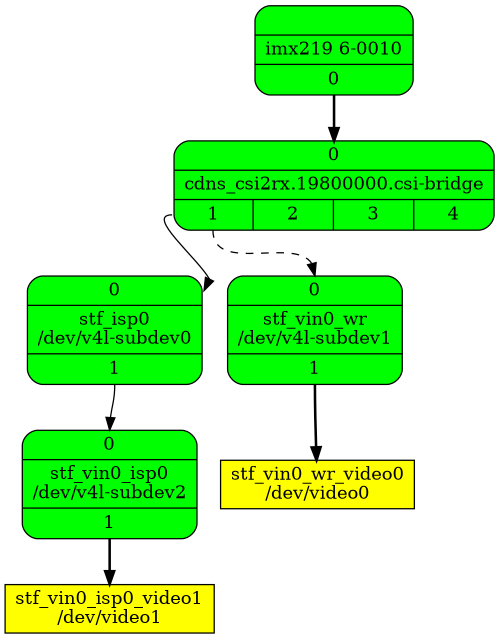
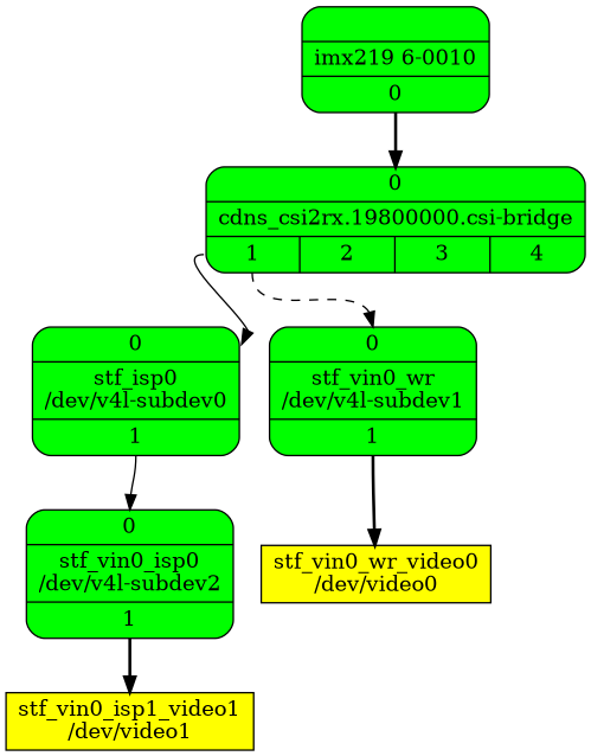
  digraph {
    rankdir=TB
    node [fillcolor=green shape=Mrecord style=filled]
    edge [headport=port0 tailport=port1 style=bold]
    n1 [label="{{<port0> 0} | stf_isp0\n/dev/v4l-subdev0 | {<port1> 1}}"]
    n2 [label="{{<port0> 0} | stf_vin0_isp0\n/dev/v4l-subdev2 | {<port1> 1}}"]
-   n3 [fillcolor=yellow label="stf_vin0_isp0_video1\n/dev/video1" shape=box]
+   n3 [fillcolor=yellow label="stf_vin0_isp1_video1\n/dev/video1" shape=box]
    n4 [label="{{<port0> 0} | stf_vin0_wr\n/dev/v4l-subdev1 | {<port1> 1}}"]
    n5 [fillcolor=yellow label="stf_vin0_wr_video0\n/dev/video0" shape=box]
    n6 [label="{{<port0> 0} | cdns_csi2rx.19800000.csi-bridge\n | {<port1> 1 | <port2> 2 | <port3> 3 | <port4> 4}}"]
    n7 [label="{{} | imx219 6-0010\n | {<port0> 0}}"]
    n1 -> n2 [style=""]
    n2 -> n3 [headport=""]
    n4 -> n5 [headport=""]
    n6 -> n1 [style=""]
    n6 -> n4 [style=dashed]
    n7 -> n6 [tailport=port0]
  }
